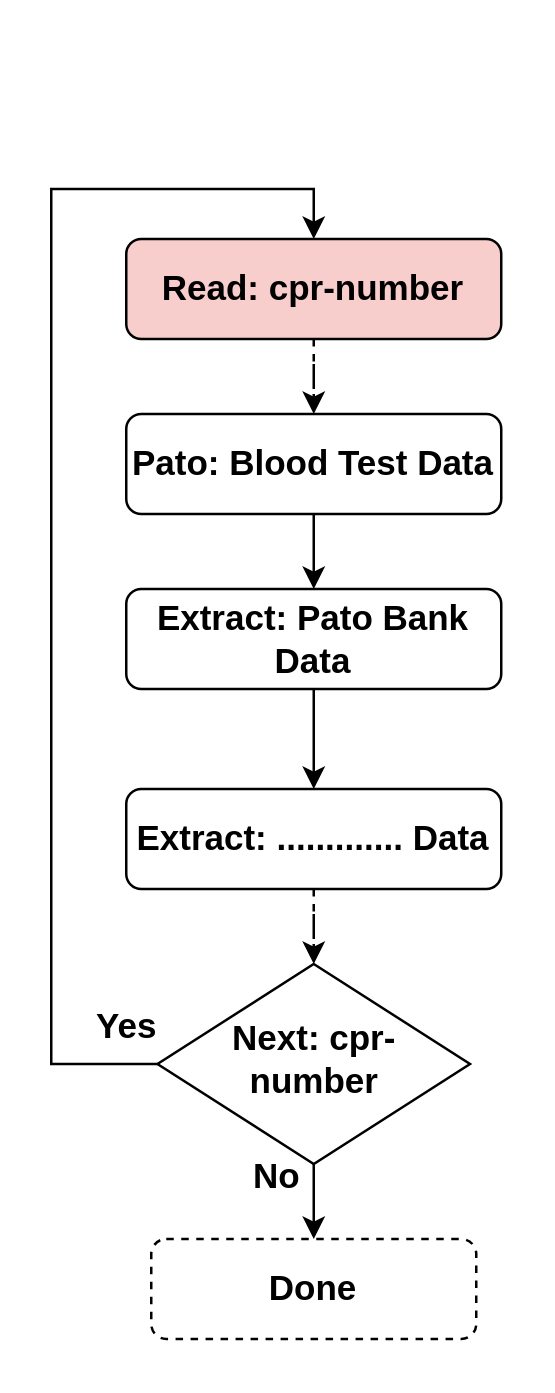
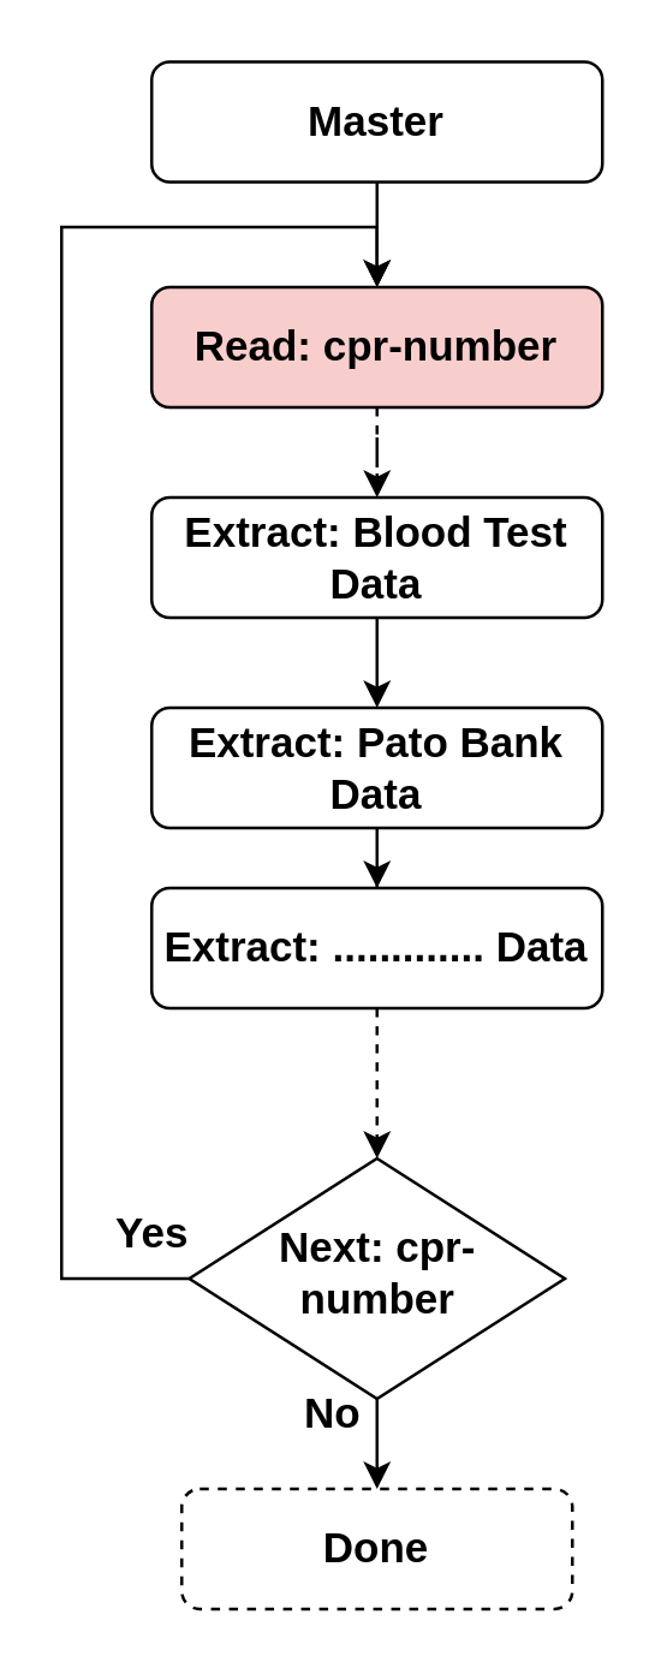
  <mxCell id="0" />
  <mxCell id="1" parent="0" />
+ <mxCell id="2" style="edgeStyle=orthogonalEdgeStyle;rounded=0;orthogonalLoop=1;jettySize=auto;html=1;entryX=0.5;entryY=0;entryDx=0;entryDy=0;fontSize=14;fontStyle=1" edge="1" parent="1" source="3" target="5"><mxGeometry relative="1" as="geometry" /></mxCell>
+ <mxCell id="3" value="Master" style="rounded=1;whiteSpace=wrap;html=1;fontSize=14;glass=0;strokeWidth=1;shadow=0;fontStyle=1" vertex="1" parent="1"><mxGeometry x="50" y="20" width="150" height="40" as="geometry" /></mxCell>
  <mxCell id="4" style="edgeStyle=orthogonalEdgeStyle;rounded=0;orthogonalLoop=1;jettySize=auto;html=1;entryX=0.5;entryY=0;entryDx=0;entryDy=0;fontSize=14;fontStyle=1;dashed=1;" edge="1" parent="1" source="5" target="7"><mxGeometry relative="1" as="geometry" /></mxCell>
  <mxCell id="5" value="Read: cpr-number" style="rounded=1;whiteSpace=wrap;html=1;fontSize=14;glass=0;strokeWidth=1;shadow=0;fontStyle=1;fillColor=#f8cecc;" vertex="1" parent="1"><mxGeometry x="50" y="95" width="150" height="40" as="geometry" /></mxCell>
  <mxCell id="6" style="edgeStyle=orthogonalEdgeStyle;rounded=0;orthogonalLoop=1;jettySize=auto;html=1;entryX=0.5;entryY=0;entryDx=0;entryDy=0;fontSize=14;fontStyle=1" edge="1" parent="1" source="7" target="9"><mxGeometry relative="1" as="geometry" /></mxCell>
- <mxCell id="7" value="Pato: Blood Test Data" style="rounded=1;whiteSpace=wrap;html=1;fontSize=14;glass=0;strokeWidth=1;shadow=0;fontStyle=1" vertex="1" parent="1"><mxGeometry x="50" y="165" width="150" height="40" as="geometry" /></mxCell>
+ <mxCell id="7" value="Extract: Blood Test Data" style="rounded=1;whiteSpace=wrap;html=1;fontSize=14;glass=0;strokeWidth=1;shadow=0;fontStyle=1" vertex="1" parent="1"><mxGeometry x="50" y="165" width="150" height="40" as="geometry" /></mxCell>
  <mxCell id="8" style="edgeStyle=orthogonalEdgeStyle;rounded=0;orthogonalLoop=1;jettySize=auto;html=1;entryX=0.5;entryY=0;entryDx=0;entryDy=0;fontSize=14;fontStyle=1" edge="1" parent="1" source="9" target="11"><mxGeometry relative="1" as="geometry" /></mxCell>
  <mxCell id="9" value="Extract: Pato Bank Data" style="rounded=1;whiteSpace=wrap;html=1;fontSize=14;glass=0;strokeWidth=1;shadow=0;fontStyle=1" vertex="1" parent="1"><mxGeometry x="50" y="235" width="150" height="40" as="geometry" /></mxCell>
  <mxCell id="10" style="edgeStyle=orthogonalEdgeStyle;rounded=0;orthogonalLoop=1;jettySize=auto;html=1;fontSize=14;fontStyle=1;dashed=1;" edge="1" parent="1" source="11" target="14"><mxGeometry relative="1" as="geometry" /></mxCell>
- <mxCell id="11" value="Extract: ............. Data" style="rounded=1;whiteSpace=wrap;html=1;fontSize=14;glass=0;strokeWidth=1;shadow=0;fontStyle=1" vertex="1" parent="1"><mxGeometry x="50" y="315" width="150" height="40" as="geometry" /></mxCell>
+ <mxCell id="11" value="Extract: ............. Data" style="rounded=1;whiteSpace=wrap;html=1;fontSize=14;glass=0;strokeWidth=1;shadow=0;fontStyle=1" vertex="1" parent="1"><mxGeometry x="50" y="295" width="150" height="40" as="geometry" /></mxCell>
  <mxCell id="12" style="edgeStyle=orthogonalEdgeStyle;rounded=0;orthogonalLoop=1;jettySize=auto;html=1;entryX=0.5;entryY=0;entryDx=0;entryDy=0;fontSize=14;fontStyle=1" edge="1" parent="1" source="14" target="5"><mxGeometry relative="1" as="geometry"><mxPoint x="-20" y="65" as="targetPoint" /><Array as="points"><mxPoint x="20" y="425" /><mxPoint x="20" y="75" /><mxPoint x="125" y="75" /></Array></mxGeometry></mxCell>
  <mxCell id="13" style="edgeStyle=orthogonalEdgeStyle;rounded=0;orthogonalLoop=1;jettySize=auto;html=1;fontSize=14;fontStyle=1" edge="1" parent="1" source="14" target="16"><mxGeometry relative="1" as="geometry" /></mxCell>
  <mxCell id="14" value="Next: cpr-number" style="rhombus;whiteSpace=wrap;html=1;shadow=0;fontFamily=Helvetica;fontSize=14;align=center;strokeWidth=1;spacing=6;spacingTop=-4;fontStyle=1" vertex="1" parent="1"><mxGeometry x="62.5" y="385" width="125" height="80" as="geometry" /></mxCell>
  <mxCell id="15" value="Yes" style="text;html=1;align=center;verticalAlign=middle;resizable=0;points=[];autosize=1;strokeColor=none;fillColor=none;fontSize=14;fontStyle=1" vertex="1" parent="1"><mxGeometry x="25" y="395" width="50" height="30" as="geometry" /></mxCell>
  <mxCell id="16" value="Done" style="rounded=1;whiteSpace=wrap;html=1;fontSize=14;glass=0;strokeWidth=1;shadow=0;fontStyle=1;dashed=1;" vertex="1" parent="1"><mxGeometry x="60" y="495" width="130" height="40" as="geometry" /></mxCell>
  <mxCell id="17" value="No" style="text;html=1;align=center;verticalAlign=middle;resizable=0;points=[];autosize=1;strokeColor=none;fillColor=none;fontSize=14;fontStyle=1" vertex="1" parent="1"><mxGeometry x="90" y="455" width="40" height="30" as="geometry" /></mxCell>
